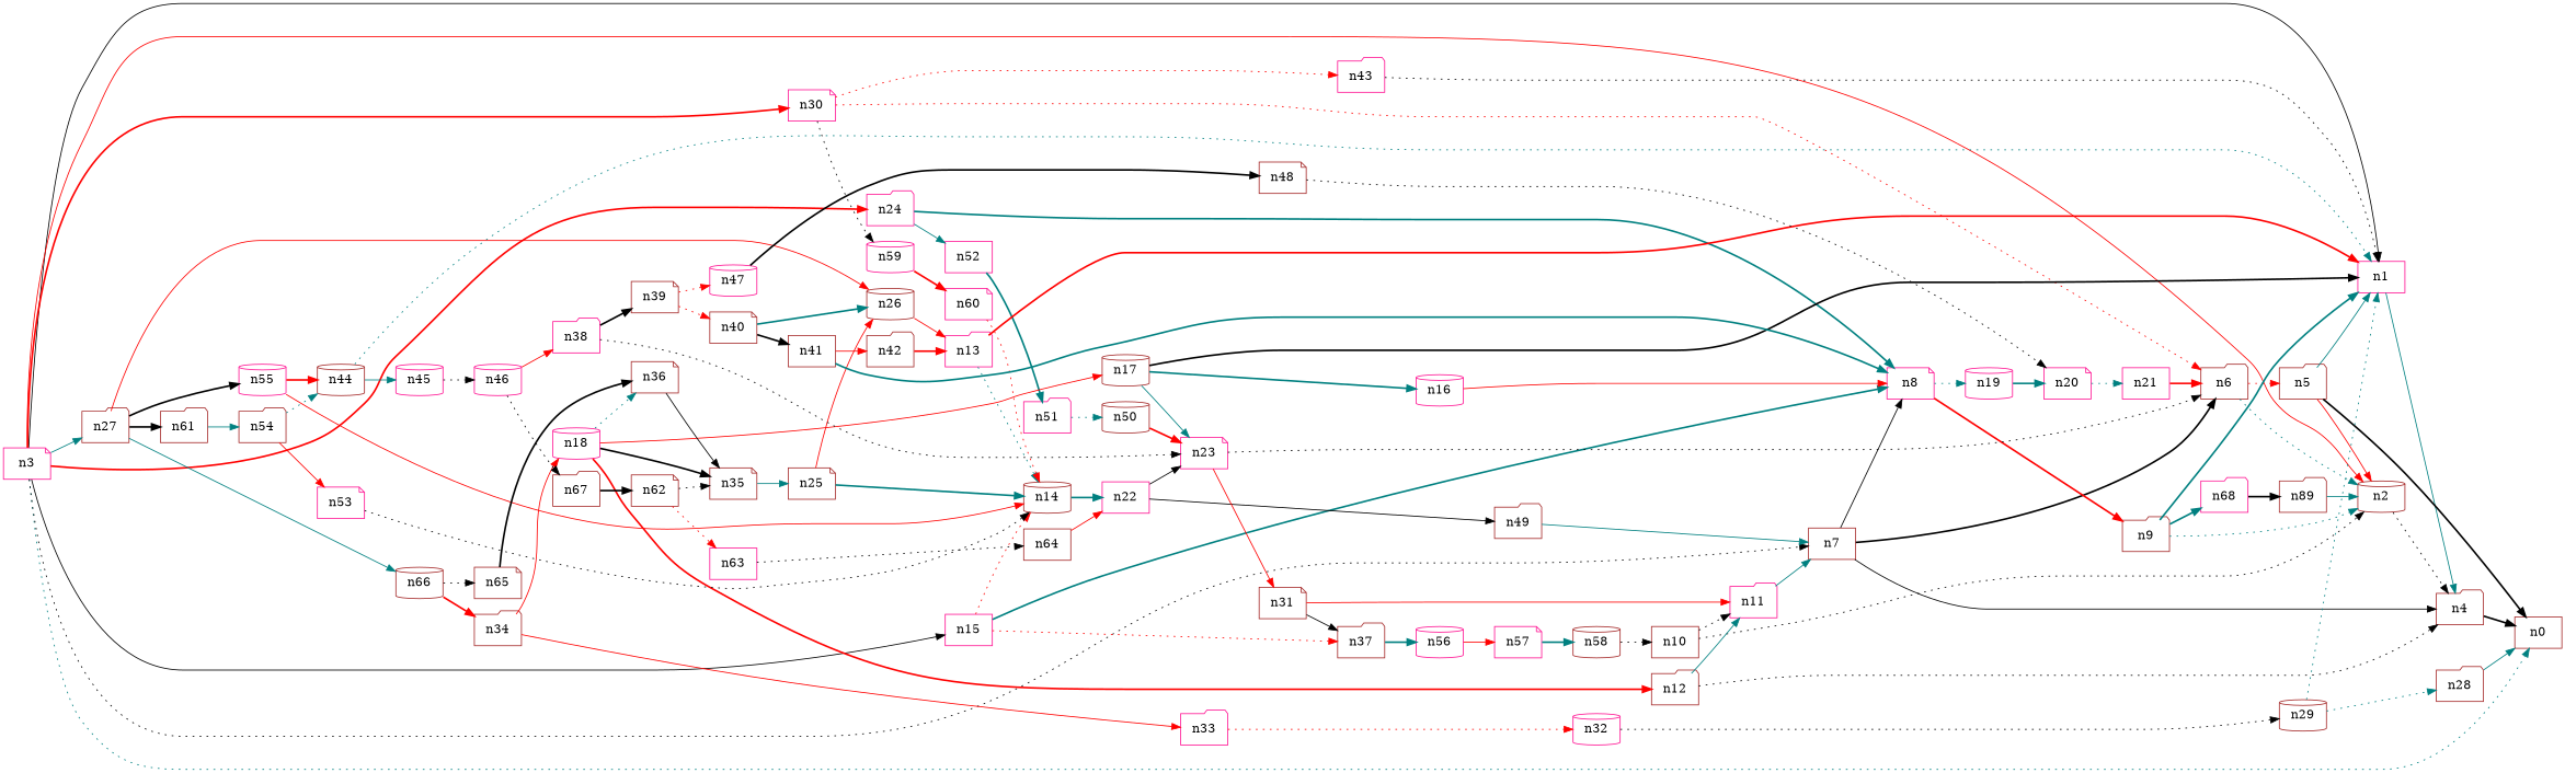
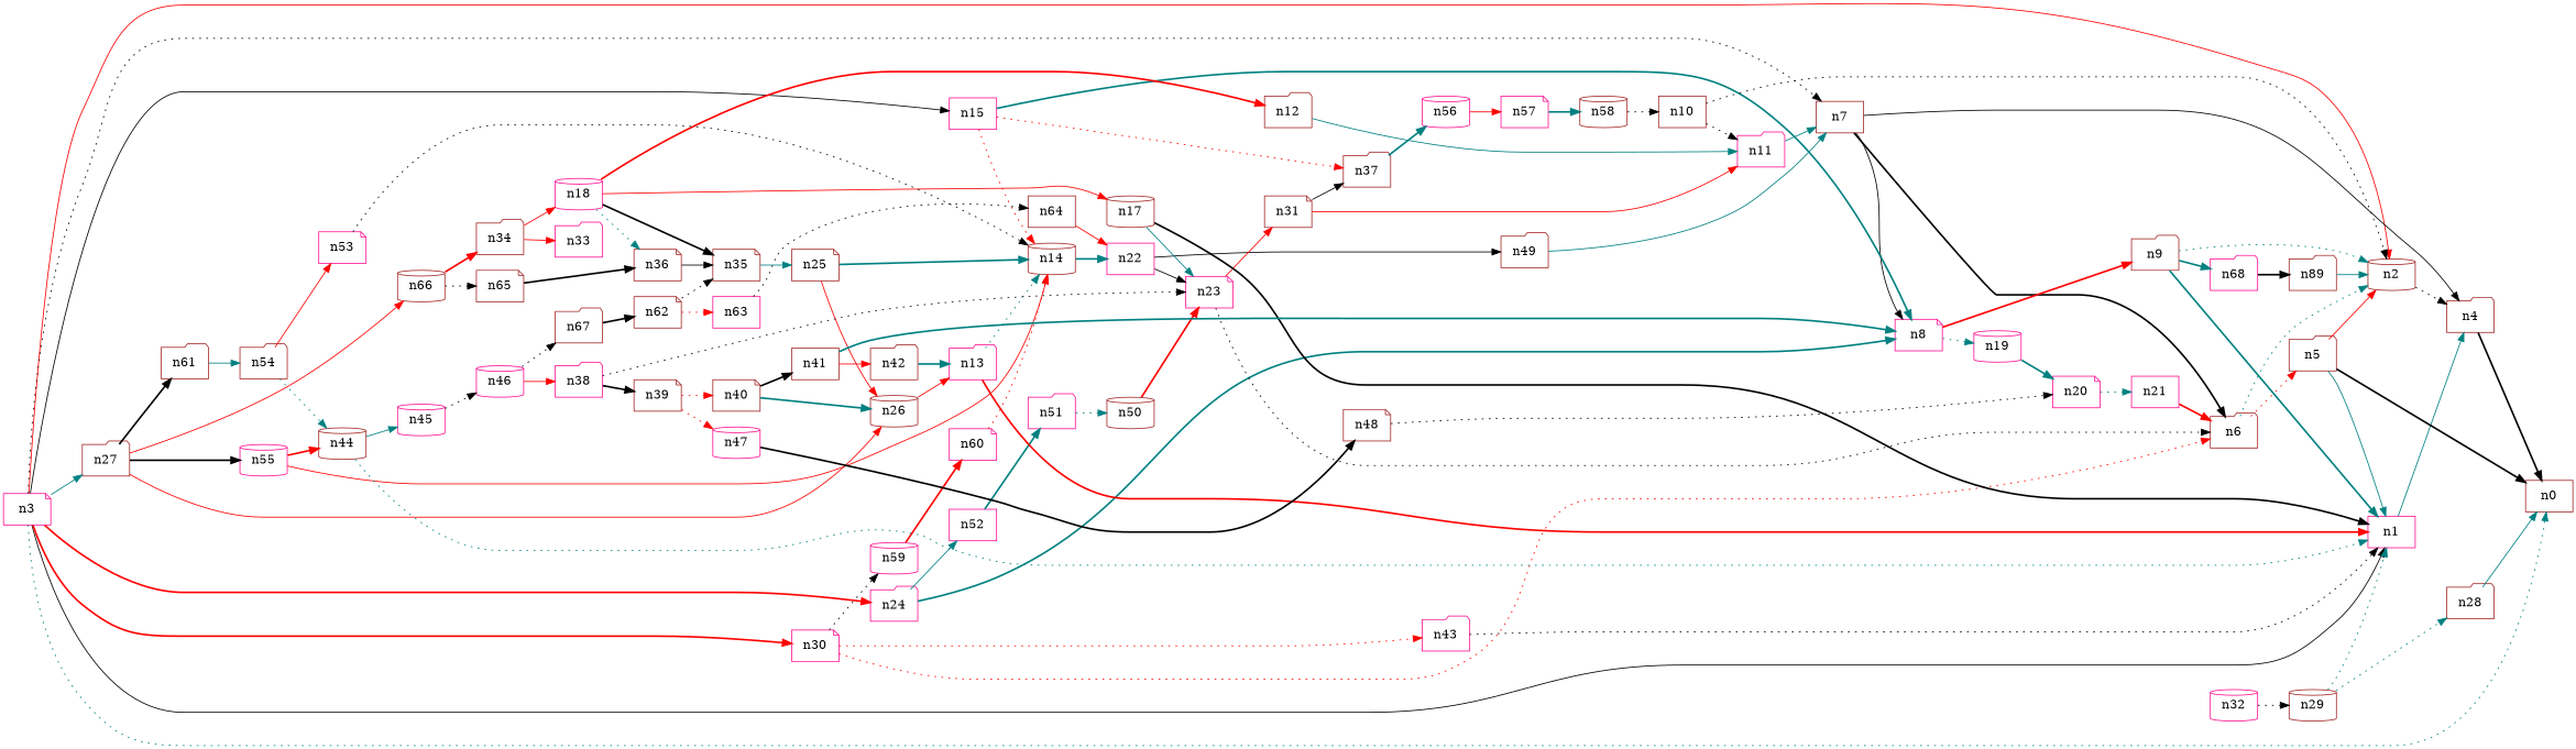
  digraph {
    rankdir=LR
    node [color=brown shape=folder]
    edge [color=black style=dotted]
    n1 [color=deeppink shape=box]
    n4
    n0 [shape=box]
    n2 [shape=cylinder]
    n3 [color=deeppink shape=note]
    n7 [shape=box]
    n15 [color=deeppink shape=box]
    n24 [color=deeppink]
    n27
    n30 [color=deeppink shape=note]
    n6
    n8 [color=deeppink shape=note]
    n14 [shape=cylinder]
    n37
    n52 [color=deeppink shape=box]
    n26 [shape=cylinder]
    n55 [color=deeppink shape=cylinder]
    n61
    n66 [shape=cylinder]
    n43 [color=deeppink]
    n59 [color=deeppink shape=cylinder]
    n5
    n9
    n19 [color=deeppink shape=cylinder]
    n22 [color=deeppink shape=box]
    n56 [color=deeppink shape=cylinder]
    n51 [color=deeppink]
    n13 [color=deeppink]
    n44 [shape=cylinder]
    n54
    n34
    n65 [shape=note]
    n60 [color=deeppink shape=note]
    n68 [color=deeppink]
    n20 [color=deeppink shape=note]
    n69 [label=n89]
    n21 [color=deeppink shape=box]
    n10 [shape=box]
    n11 [color=deeppink]
    n12
    n23 [color=deeppink shape=note]
    n49
    n31 [shape=note]
    n57 [color=deeppink shape=note]
-   n16 [color=deeppink shape=cylinder]
    n17 [shape=cylinder]
    n18 [color=deeppink shape=cylinder]
    n35 [shape=note]
    n36 [shape=note]
    n25 [shape=note]
    n50 [shape=cylinder]
    n45 [color=deeppink shape=cylinder]
    n53 [color=deeppink shape=note]
    n33 [color=deeppink]
    n28
    n29 [shape=cylinder]
    n32 [color=deeppink shape=cylinder]
    n58 [shape=cylinder]
    n38 [color=deeppink]
    n39 [shape=note]
    n40 [shape=note]
    n47 [color=deeppink shape=cylinder]
    n41 [shape=box]
    n48 [shape=note]
    n42
    n46 [color=deeppink shape=cylinder]
    n67
    n62 [shape=note]
    n63 [color=deeppink shape=box]
    n64 [shape=box]
    n1 -> n4 [color=teal style=solid]
    n4 -> n0 [style=bold]
    n2 -> n4
    n3 -> n1 [style=solid]
    n3 -> n0 [color=teal]
    n3 -> n2 [color=red style=solid]
    n3 -> n7
    n3 -> n15 [style=solid]
    n3 -> n24 [color=red style=bold]
    n3 -> n27 [color=teal style=solid]
    n3 -> n30 [color=red style=bold]
    n7 -> n4 [style=solid]
    n7 -> n6 [style=bold]
    n7 -> n8 [style=solid]
    n15 -> n8 [color=teal style=bold]
    n15 -> n14 [color=red]
    n15 -> n37 [color=red]
    n24 -> n8 [color=teal style=bold]
    n24 -> n52 [color=teal style=solid]
    n27 -> n26 [color=red style=solid]
    n27 -> n55 [style=bold]
    n27 -> n61 [style=bold]
-   n27 -> n66 [color=teal style=solid]
+   n27 -> n66 [color=red style=solid]
    n30 -> n6 [color=red]
    n30 -> n43 [color=red]
    n30 -> n59
    n6 -> n2 [color=teal]
    n6 -> n5 [color=red]
    n8 -> n9 [color=red style=bold]
    n8 -> n19 [color=teal]
    n14 -> n22 [color=teal style=bold]
    n37 -> n56 [color=teal style=bold]
    n52 -> n51 [color=teal style=bold]
    n26 -> n13 [color=red style=solid]
    n55 -> n14 [color=red style=solid]
    n55 -> n44 [color=red style=bold]
    n61 -> n54 [color=teal style=solid]
    n66 -> n34 [color=red style=bold]
    n66 -> n65
    n43 -> n1
    n59 -> n60 [color=red style=bold]
    n5 -> n1 [color=teal style=solid]
    n5 -> n0 [style=bold]
    n5 -> n2 [color=red style=solid]
    n9 -> n1 [color=teal style=bold]
    n9 -> n2 [color=teal]
    n9 -> n68 [color=teal style=bold]
    n19 -> n20 [color=teal style=bold]
    n22 -> n23 [style=solid]
    n22 -> n49 [style=solid]
    n56 -> n57 [color=red style=solid]
    n51 -> n50 [color=teal]
    n13 -> n1 [color=red style=bold]
    n13 -> n14 [color=teal]
    n44 -> n1 [color=teal]
    n44 -> n45 [color=teal style=solid]
    n54 -> n44 [color=teal]
    n54 -> n53 [color=red style=solid]
    n34 -> n18 [color=red style=solid]
    n34 -> n33 [color=red style=solid]
    n65 -> n36 [style=bold]
    n60 -> n14 [color=red]
    n68 -> n69 [style=bold]
    n20 -> n21 [color=teal]
    n69 -> n2 [color=teal style=solid]
    n21 -> n6 [color=red style=bold]
    n10 -> n2
    n10 -> n11
    n11 -> n7 [color=teal style=solid]
-   n12 -> n4
    n12 -> n11 [color=teal style=solid]
    n23 -> n6
    n23 -> n31 [color=red style=solid]
    n49 -> n7 [color=teal style=solid]
    n31 -> n37 [style=solid]
    n31 -> n11 [color=red style=solid]
    n57 -> n58 [color=teal style=bold]
-   n16 -> n8 [color=red style=solid]
    n17 -> n1 [style=bold]
    n17 -> n23 [color=teal style=solid]
-   n17 -> n16 [color=teal style=bold]
    n18 -> n12 [color=red style=bold]
    n18 -> n17 [color=red style=solid]
    n18 -> n35 [style=bold]
    n18 -> n36 [color=teal]
    n35 -> n25 [color=teal style=solid]
    n36 -> n35 [style=solid]
    n25 -> n14 [color=teal style=bold]
    n25 -> n26 [color=red style=solid]
    n50 -> n23 [color=red style=bold]
    n45 -> n46
    n53 -> n14
-   n33 -> n32 [color=red]
    n28 -> n0 [color=teal style=solid]
    n29 -> n1 [color=teal]
    n29 -> n28 [color=teal]
    n32 -> n29
    n58 -> n10
    n38 -> n23
    n38 -> n39 [style=bold]
    n39 -> n40 [color=red]
    n39 -> n47 [color=red]
    n40 -> n26 [color=teal style=bold]
    n40 -> n41 [style=bold]
    n47 -> n48 [style=bold]
    n41 -> n8 [color=teal style=bold]
    n41 -> n42 [color=red style=solid]
    n48 -> n20
-   n42 -> n13 [color=red style=bold]
+   n42 -> n13 [color=teal style=bold]
    n46 -> n38 [color=red style=solid]
    n46 -> n67
    n67 -> n62 [style=bold]
    n62 -> n35
    n62 -> n63 [color=red]
    n63 -> n64
    n64 -> n22 [color=red style=solid]
  }
